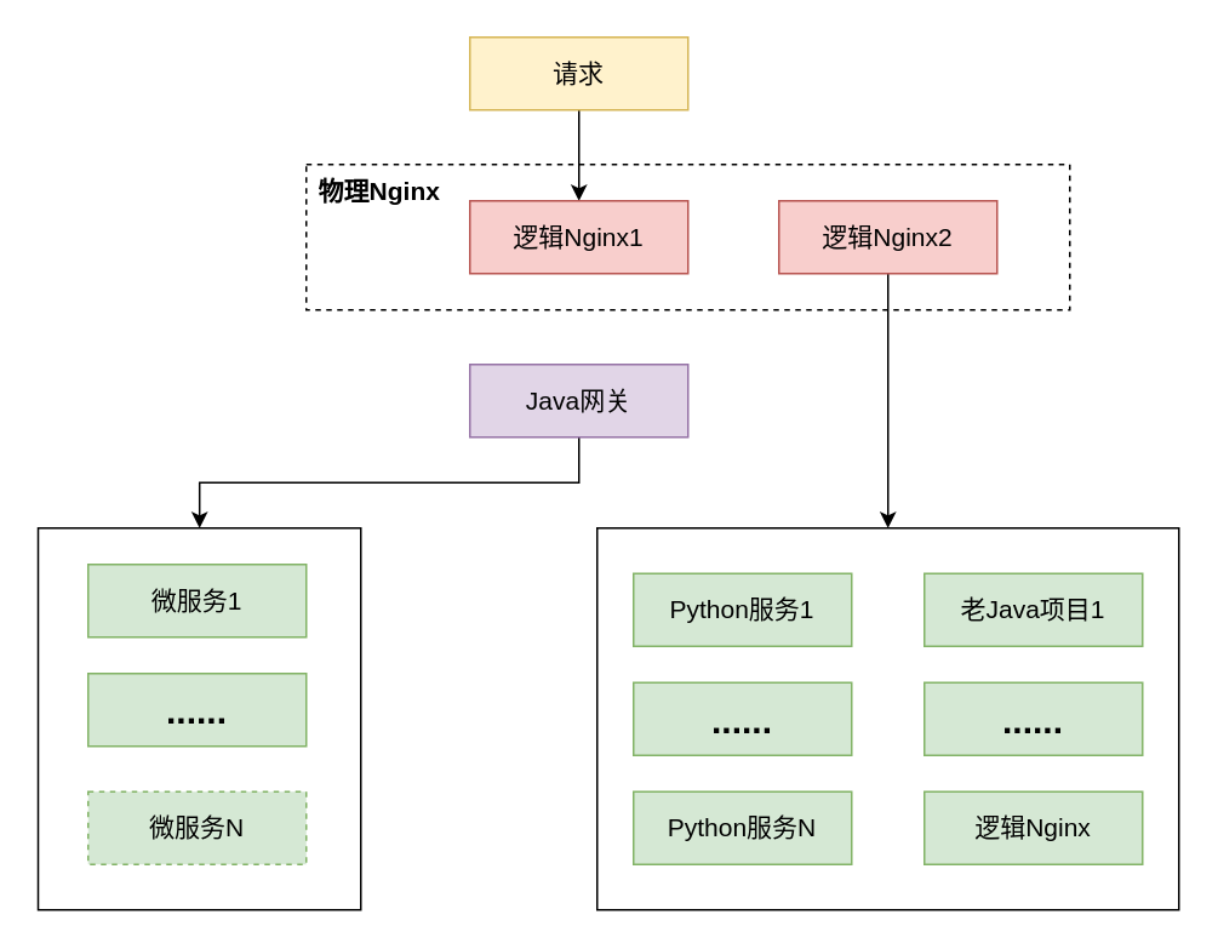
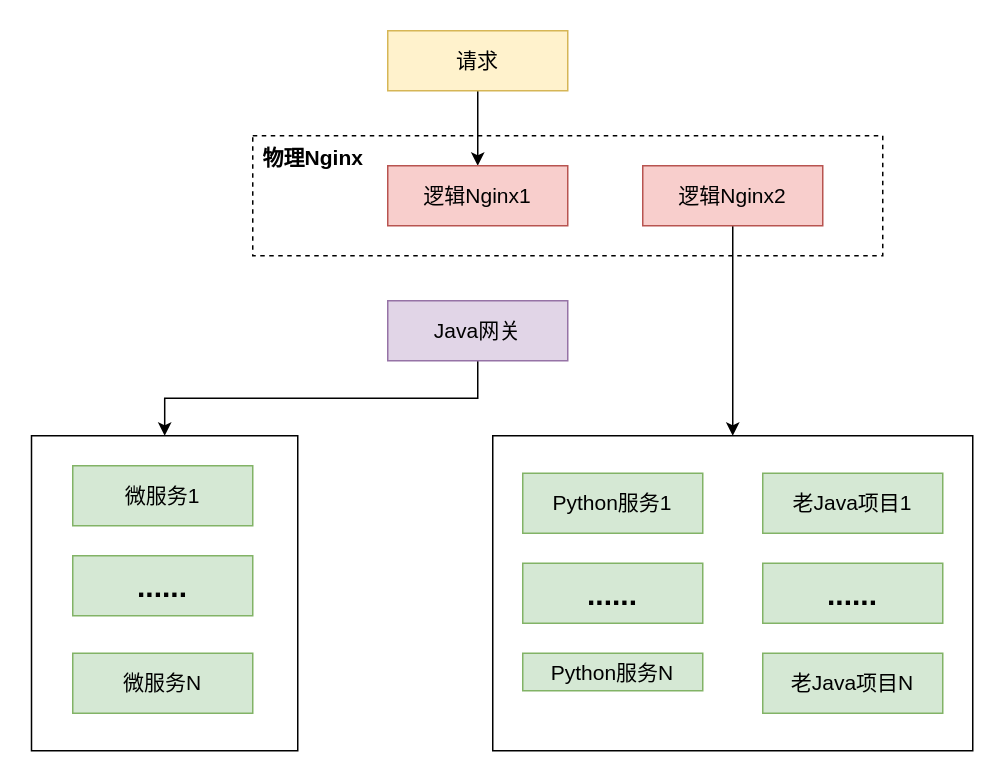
  <mxCell id="0" />
  <mxCell id="1" parent="0" />
  <mxCell id="2" value="" style="rounded=0;whiteSpace=wrap;html=1;dashed=1;" vertex="1" parent="1"><mxGeometry x="168" y="90" width="420" height="80" as="geometry" /></mxCell>
  <mxCell id="3" value="" style="rounded=0;whiteSpace=wrap;html=1;" vertex="1" parent="1"><mxGeometry x="328" y="290" width="320" height="210" as="geometry" /></mxCell>
  <mxCell id="4" value="" style="rounded=0;whiteSpace=wrap;html=1;" vertex="1" parent="1"><mxGeometry x="20.5" y="290" width="177.5" height="210" as="geometry" /></mxCell>
  <mxCell id="5" style="edgeStyle=orthogonalEdgeStyle;rounded=0;orthogonalLoop=1;jettySize=auto;html=1;exitX=0.5;exitY=1;exitDx=0;exitDy=0;" edge="1" parent="1" source="6" target="7"><mxGeometry relative="1" as="geometry" /></mxCell>
  <mxCell id="6" value="&lt;font style=&quot;font-size: 14px;&quot;&gt;请求&lt;/font&gt;" style="rounded=0;whiteSpace=wrap;html=1;fillColor=#fff2cc;strokeColor=#d6b656;" vertex="1" parent="1"><mxGeometry x="258" y="20" width="120" height="40" as="geometry" /></mxCell>
  <mxCell id="7" value="&lt;font style=&quot;font-size: 14px;&quot;&gt;逻辑Nginx1&lt;/font&gt;" style="rounded=0;whiteSpace=wrap;html=1;fillColor=#f8cecc;strokeColor=#b85450;" vertex="1" parent="1"><mxGeometry x="258" y="110" width="120" height="40" as="geometry" /></mxCell>
  <mxCell id="8" style="edgeStyle=orthogonalEdgeStyle;rounded=0;orthogonalLoop=1;jettySize=auto;html=1;exitX=0.5;exitY=1;exitDx=0;exitDy=0;" edge="1" parent="1" source="9" target="4"><mxGeometry relative="1" as="geometry" /></mxCell>
  <mxCell id="9" value="&lt;font style=&quot;font-size: 14px;&quot;&gt;Java网关&lt;/font&gt;" style="rounded=0;whiteSpace=wrap;html=1;fillColor=#e1d5e7;strokeColor=#9673a6;" vertex="1" parent="1"><mxGeometry x="258" y="200" width="120" height="40" as="geometry" /></mxCell>
  <mxCell id="10" value="&lt;font style=&quot;font-size: 14px;&quot;&gt;微服务1&lt;/font&gt;" style="rounded=0;whiteSpace=wrap;html=1;fillColor=#d5e8d4;strokeColor=#82b366;" vertex="1" parent="1"><mxGeometry x="48" y="310" width="120" height="40" as="geometry" /></mxCell>
- <mxCell id="11" value="&lt;font style=&quot;font-size: 14px;&quot;&gt;微服务N&lt;/font&gt;" style="rounded=0;whiteSpace=wrap;html=1;fillColor=#d5e8d4;strokeColor=#82b366;dashed=1;" vertex="1" parent="1"><mxGeometry x="48" y="435" width="120" height="40" as="geometry" /></mxCell>
+ <mxCell id="11" value="&lt;font style=&quot;font-size: 14px;&quot;&gt;微服务N&lt;/font&gt;" style="rounded=0;whiteSpace=wrap;html=1;fillColor=#d5e8d4;strokeColor=#82b366;" vertex="1" parent="1"><mxGeometry x="48" y="435" width="120" height="40" as="geometry" /></mxCell>
  <mxCell id="12" value="&lt;font style=&quot;font-size: 20px;&quot;&gt;&lt;b&gt;......&lt;/b&gt;&lt;/font&gt;" style="rounded=0;whiteSpace=wrap;html=1;fillColor=#d5e8d4;strokeColor=#82b366;" vertex="1" parent="1"><mxGeometry x="48" y="370" width="120" height="40" as="geometry" /></mxCell>
  <mxCell id="13" value="&lt;font style=&quot;font-size: 14px;&quot;&gt;Python服务1&lt;/font&gt;" style="rounded=0;whiteSpace=wrap;html=1;fillColor=#d5e8d4;strokeColor=#82b366;" vertex="1" parent="1"><mxGeometry x="348" y="315" width="120" height="40" as="geometry" /></mxCell>
- <mxCell id="14" value="&lt;font style=&quot;font-size: 14px;&quot;&gt;Python服务N&lt;/font&gt;" style="rounded=0;whiteSpace=wrap;html=1;fillColor=#d5e8d4;strokeColor=#82b366;" vertex="1" parent="1"><mxGeometry x="348" y="435" width="120" height="40" as="geometry" /></mxCell>
+ <mxCell id="14" value="&lt;font style=&quot;font-size: 14px;&quot;&gt;Python服务N&lt;/font&gt;" style="rounded=0;whiteSpace=wrap;html=1;fillColor=#d5e8d4;strokeColor=#82b366;" vertex="1" parent="1"><mxGeometry x="348" y="435" width="120" height="25" as="geometry" /></mxCell>
  <mxCell id="15" value="&lt;font style=&quot;font-size: 14px;&quot;&gt;老Java项目1&lt;/font&gt;" style="rounded=0;whiteSpace=wrap;html=1;fillColor=#d5e8d4;strokeColor=#82b366;" vertex="1" parent="1"><mxGeometry x="508" y="315" width="120" height="40" as="geometry" /></mxCell>
- <mxCell id="16" value="&lt;font style=&quot;font-size: 14px;&quot;&gt;逻辑Nginx&lt;/font&gt;" style="rounded=0;whiteSpace=wrap;html=1;fillColor=#d5e8d4;strokeColor=#82b366;" vertex="1" parent="1"><mxGeometry x="508" y="435" width="120" height="40" as="geometry" /></mxCell>
+ <mxCell id="16" value="&lt;font style=&quot;font-size: 14px;&quot;&gt;老Java项目N&lt;/font&gt;" style="rounded=0;whiteSpace=wrap;html=1;fillColor=#d5e8d4;strokeColor=#82b366;" vertex="1" parent="1"><mxGeometry x="508" y="435" width="120" height="40" as="geometry" /></mxCell>
  <mxCell id="17" value="&lt;font style=&quot;font-size: 20px;&quot;&gt;&lt;b&gt;......&lt;/b&gt;&lt;/font&gt;" style="rounded=0;whiteSpace=wrap;html=1;fillColor=#d5e8d4;strokeColor=#82b366;" vertex="1" parent="1"><mxGeometry x="348" y="375" width="120" height="40" as="geometry" /></mxCell>
  <mxCell id="18" value="&lt;font style=&quot;font-size: 20px;&quot;&gt;&lt;b&gt;......&lt;/b&gt;&lt;/font&gt;" style="rounded=0;whiteSpace=wrap;html=1;fillColor=#d5e8d4;strokeColor=#82b366;" vertex="1" parent="1"><mxGeometry x="508" y="375" width="120" height="40" as="geometry" /></mxCell>
  <mxCell id="19" style="edgeStyle=orthogonalEdgeStyle;rounded=0;orthogonalLoop=1;jettySize=auto;html=1;exitX=0.5;exitY=1;exitDx=0;exitDy=0;" edge="1" parent="1" source="20" target="3"><mxGeometry relative="1" as="geometry" /></mxCell>
  <mxCell id="20" value="&lt;font style=&quot;font-size: 14px;&quot;&gt;逻辑Nginx2&lt;/font&gt;" style="rounded=0;whiteSpace=wrap;html=1;fillColor=#f8cecc;strokeColor=#b85450;" vertex="1" parent="1"><mxGeometry x="428" y="110" width="120" height="40" as="geometry" /></mxCell>
  <mxCell id="21" value="&lt;b&gt;&lt;font style=&quot;font-size: 14px;&quot;&gt;物理Nginx&lt;/font&gt;&lt;/b&gt;" style="text;html=1;align=center;verticalAlign=middle;resizable=0;points=[];autosize=1;strokeColor=none;fillColor=none;" vertex="1" parent="1"><mxGeometry x="163" y="90" width="90" height="30" as="geometry" /></mxCell>
